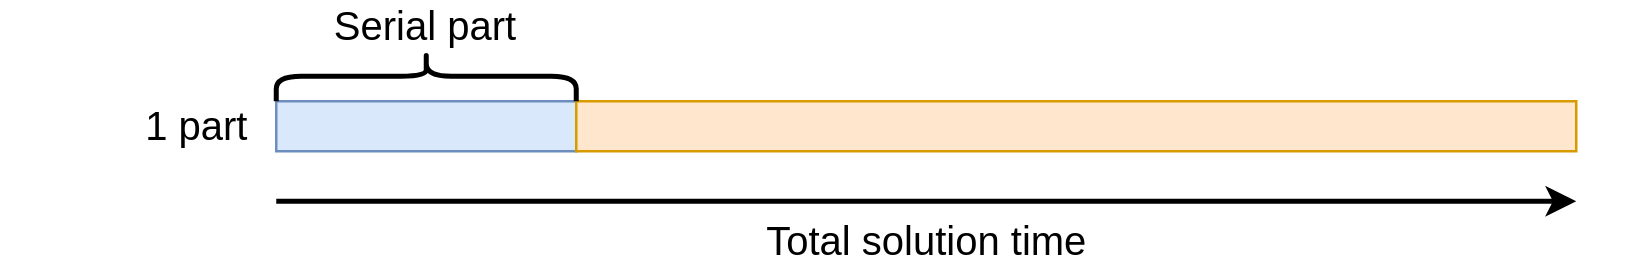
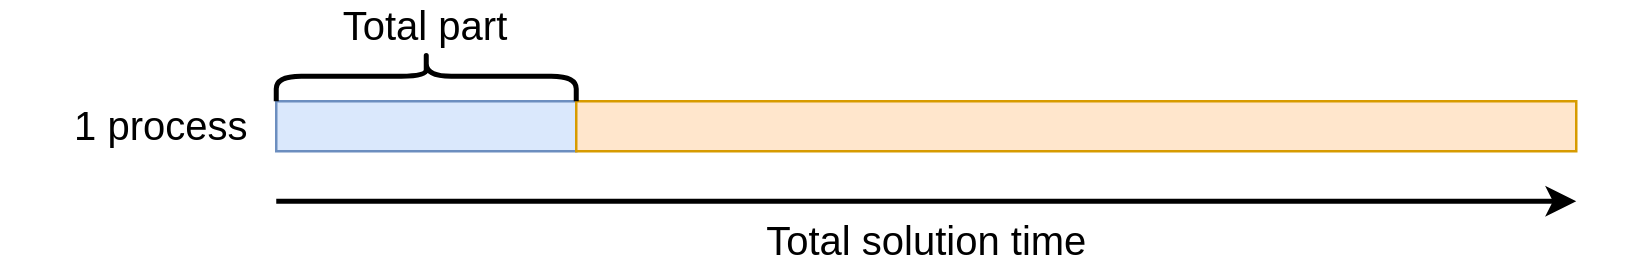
  <mxCell id="0" />
  <mxCell id="1" parent="0" />
  <mxCell id="2" value="" style="rounded=0;whiteSpace=wrap;html=1;fillColor=#dae8fc;strokeColor=#6c8ebf;" vertex="1" parent="1"><mxGeometry x="110" y="40" width="120" height="20" as="geometry" /></mxCell>
  <mxCell id="3" value="" style="rounded=0;whiteSpace=wrap;html=1;fillColor=#ffe6cc;strokeColor=#d79b00;" vertex="1" parent="1"><mxGeometry x="230" y="40" width="400" height="20" as="geometry" /></mxCell>
- <mxCell id="4" value="Serial part" style="shape=curlyBracket;whiteSpace=wrap;html=1;rounded=1;strokeWidth=2;direction=south;fontSize=16;verticalAlign=middle;labelPosition=center;verticalLabelPosition=top;align=center;" vertex="1" parent="1"><mxGeometry x="110" y="20" width="120" height="20" as="geometry" /></mxCell>
- <mxCell id="5" value="1 part" style="text;html=1;align=right;verticalAlign=middle;resizable=0;points=[];autosize=1;fontSize=16;" vertex="1" parent="1"><mxGeometry x="20" y="40" width="80" height="20" as="geometry" /></mxCell>
+ <mxCell id="4" value="Total part" style="shape=curlyBracket;whiteSpace=wrap;html=1;rounded=1;strokeWidth=2;direction=south;fontSize=16;verticalAlign=middle;labelPosition=center;verticalLabelPosition=top;align=center;" vertex="1" parent="1"><mxGeometry x="110" y="20" width="120" height="20" as="geometry" /></mxCell>
+ <mxCell id="5" value="1 process" style="text;html=1;align=right;verticalAlign=middle;resizable=0;points=[];autosize=1;fontSize=16;" vertex="1" parent="1"><mxGeometry x="20" y="40" width="80" height="20" as="geometry" /></mxCell>
  <mxCell id="6" value="Total solution time" style="endArrow=classic;html=1;fontSize=16;verticalAlign=top;labelPosition=center;verticalLabelPosition=top;align=center;strokeWidth=2;" edge="1" parent="1"><mxGeometry width="50" height="50" relative="1" as="geometry"><mxPoint x="110" y="80" as="sourcePoint" /><mxPoint x="630" y="80" as="targetPoint" /></mxGeometry></mxCell>
